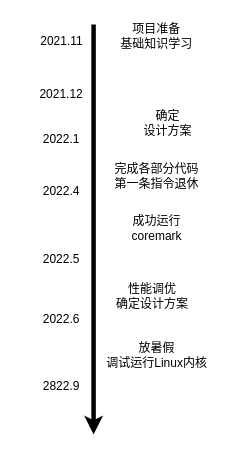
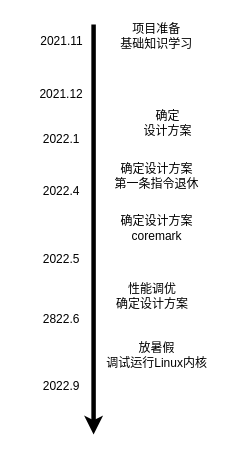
  <mxCell id="0" />
  <mxCell id="1" parent="0" />
  <mxCell id="2" value="2021.12" style="text;html=1;strokeColor=none;fillColor=none;align=center;verticalAlign=middle;whiteSpace=wrap;rounded=0;fontSize=16;" parent="1" vertex="1"><mxGeometry x="20.998" y="96" width="121.265" height="55.714" as="geometry" /></mxCell>
  <mxCell id="3" value="2022.1" style="text;html=1;strokeColor=none;fillColor=none;align=center;verticalAlign=middle;whiteSpace=wrap;rounded=0;fontSize=16;" parent="1" vertex="1"><mxGeometry x="20.997" y="156" width="121.265" height="55.714" as="geometry" /></mxCell>
  <mxCell id="4" value="2022.4" style="text;html=1;strokeColor=none;fillColor=none;align=center;verticalAlign=middle;whiteSpace=wrap;rounded=0;fontSize=16;" parent="1" vertex="1"><mxGeometry x="20.998" y="226" width="121.265" height="55.714" as="geometry" /></mxCell>
  <mxCell id="5" value="2022.5" style="text;html=1;strokeColor=none;fillColor=none;align=center;verticalAlign=middle;whiteSpace=wrap;rounded=0;fontSize=16;" parent="1" vertex="1"><mxGeometry x="20.996" y="316" width="121.265" height="55.714" as="geometry" /></mxCell>
- <mxCell id="6" value="2022.6" style="text;html=1;strokeColor=none;fillColor=none;align=center;verticalAlign=middle;whiteSpace=wrap;rounded=0;fontSize=16;" parent="1" vertex="1"><mxGeometry x="20.996" y="396" width="121.265" height="55.714" as="geometry" /></mxCell>
+ <mxCell id="6" value="2822.6" style="text;html=1;strokeColor=none;fillColor=none;align=center;verticalAlign=middle;whiteSpace=wrap;rounded=0;fontSize=16;" parent="1" vertex="1"><mxGeometry x="20.996" y="396" width="121.265" height="55.714" as="geometry" /></mxCell>
  <mxCell id="7" value="确定&lt;br style=&quot;font-size: 16px;&quot;&gt;设计方案" style="text;html=1;strokeColor=none;fillColor=none;align=center;verticalAlign=middle;whiteSpace=wrap;rounded=0;fontSize=16;" parent="1" vertex="1"><mxGeometry x="163.003" y="135.996" width="121.265" height="55.714" as="geometry" /></mxCell>
- <mxCell id="8" value="完成各部分代码&lt;br style=&quot;font-size: 16px;&quot;&gt;第一条指令退休" style="text;html=1;strokeColor=none;fillColor=none;align=center;verticalAlign=middle;whiteSpace=wrap;rounded=0;fontSize=16;" parent="1" vertex="1"><mxGeometry x="133.601" y="205.996" width="150.065" height="55.714" as="geometry" /></mxCell>
- <mxCell id="9" value="成功运行&lt;br style=&quot;font-size: 16px;&quot;&gt;coremark" style="text;html=1;strokeColor=none;fillColor=none;align=center;verticalAlign=middle;whiteSpace=wrap;rounded=0;fontSize=16;" parent="1" vertex="1"><mxGeometry x="133.601" y="275.996" width="150.065" height="55.714" as="geometry" /></mxCell>
+ <mxCell id="8" value="确定设计方案&lt;br style=&quot;font-size: 16px;&quot;&gt;第一条指令退休" style="text;html=1;strokeColor=none;fillColor=none;align=center;verticalAlign=middle;whiteSpace=wrap;rounded=0;fontSize=16;" parent="1" vertex="1"><mxGeometry x="133.601" y="205.996" width="150.065" height="55.714" as="geometry" /></mxCell>
+ <mxCell id="9" value="确定设计方案&lt;br style=&quot;font-size: 16px;&quot;&gt;coremark" style="text;html=1;strokeColor=none;fillColor=none;align=center;verticalAlign=middle;whiteSpace=wrap;rounded=0;fontSize=16;" parent="1" vertex="1"><mxGeometry x="133.601" y="275.996" width="150.065" height="55.714" as="geometry" /></mxCell>
  <mxCell id="10" value="性能调优&lt;br style=&quot;font-size: 16px;&quot;&gt;确定设计方案" style="text;html=1;strokeColor=none;fillColor=none;align=center;verticalAlign=middle;whiteSpace=wrap;rounded=0;fontSize=16;" parent="1" vertex="1"><mxGeometry x="128" y="365.996" width="150.065" height="55.714" as="geometry" /></mxCell>
- <mxCell id="11" value="2822.9" style="text;html=1;strokeColor=none;fillColor=none;align=center;verticalAlign=middle;whiteSpace=wrap;rounded=0;fontSize=16;" parent="1" vertex="1"><mxGeometry x="20.999" y="486" width="121.265" height="55.714" as="geometry" /></mxCell>
+ <mxCell id="11" value="2022.9" style="text;html=1;strokeColor=none;fillColor=none;align=center;verticalAlign=middle;whiteSpace=wrap;rounded=0;fontSize=16;" parent="1" vertex="1"><mxGeometry x="20.999" y="486" width="121.265" height="55.714" as="geometry" /></mxCell>
  <mxCell id="12" value="放暑假&lt;br style=&quot;font-size: 16px;&quot;&gt;调试运行Linux内核" style="text;html=1;strokeColor=none;fillColor=none;align=center;verticalAlign=middle;whiteSpace=wrap;rounded=0;fontSize=16;" parent="1" vertex="1"><mxGeometry x="124.503" y="445.996" width="168.255" height="55.714" as="geometry" /></mxCell>
  <mxCell id="13" value="" style="endArrow=none;html=1;jumpSize=6;strokeWidth=6;strokeColor=default;startArrow=classic;startFill=1;entryX=0;entryY=1;entryDx=0;entryDy=0;fontSize=16;" parent="1" edge="1"><mxGeometry width="50" height="50" relative="1" as="geometry"><mxPoint x="124.424" y="578.941" as="sourcePoint" /><mxPoint x="124.424" y="31.714" as="targetPoint" /></mxGeometry></mxCell>
  <mxCell id="14" value="2021.11" style="text;html=1;strokeColor=none;fillColor=none;align=center;verticalAlign=middle;whiteSpace=wrap;rounded=0;fontSize=16;" parent="1" vertex="1"><mxGeometry x="49.619" y="26" width="64.027" height="55.714" as="geometry" /></mxCell>
  <mxCell id="15" value="项目准备&lt;br style=&quot;font-size: 16px;&quot;&gt;基础知识学习" style="text;html=1;strokeColor=none;fillColor=none;align=center;verticalAlign=middle;whiteSpace=wrap;rounded=0;fontSize=16;" parent="1" vertex="1"><mxGeometry x="157.14" y="20.29" width="103" height="55.71" as="geometry" /></mxCell>
